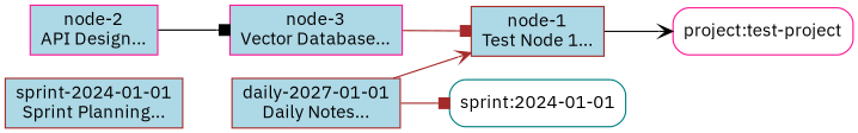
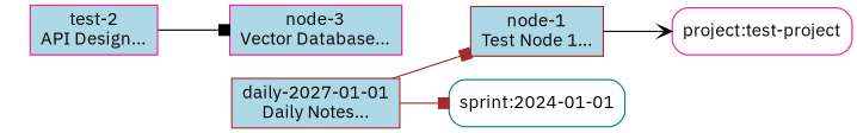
  digraph {
    fontname="IBM Plex Sans"
    rankdir=LR
    node [color=brown fillcolor=lightblue fontname="IBM Plex Sans" shape=box style=filled]
    edge [arrowhead=box color=brown fontname="IBM Plex Sans"]
-   n1 [label="sprint-2024-01-01\nSprint Planning..."]
    n2 [label="daily-2027-01-01\nDaily Notes..."]
    n3 [label="node-1\nTest Node 1..."]
    "sprint:2024-01-01" [color=teal style=rounded fillcolor=""]
    "project:test-project" [color=deeppink style=rounded fillcolor=""]
-   n6 [color=deeppink label="node-2\nAPI Design..."]
+   n6 [color=deeppink label="test-2\nAPI Design..."]
    n7 [color=deeppink label="node-3\nVector Database..."]
-   n2 -> n3 [arrowhead=vee]
+   n2 -> n3
    n2 -> "sprint:2024-01-01"
    n3 -> "project:test-project" [arrowhead=vee color=black]
    n6 -> n7 [color=black]
-   n7 -> n3
  }
